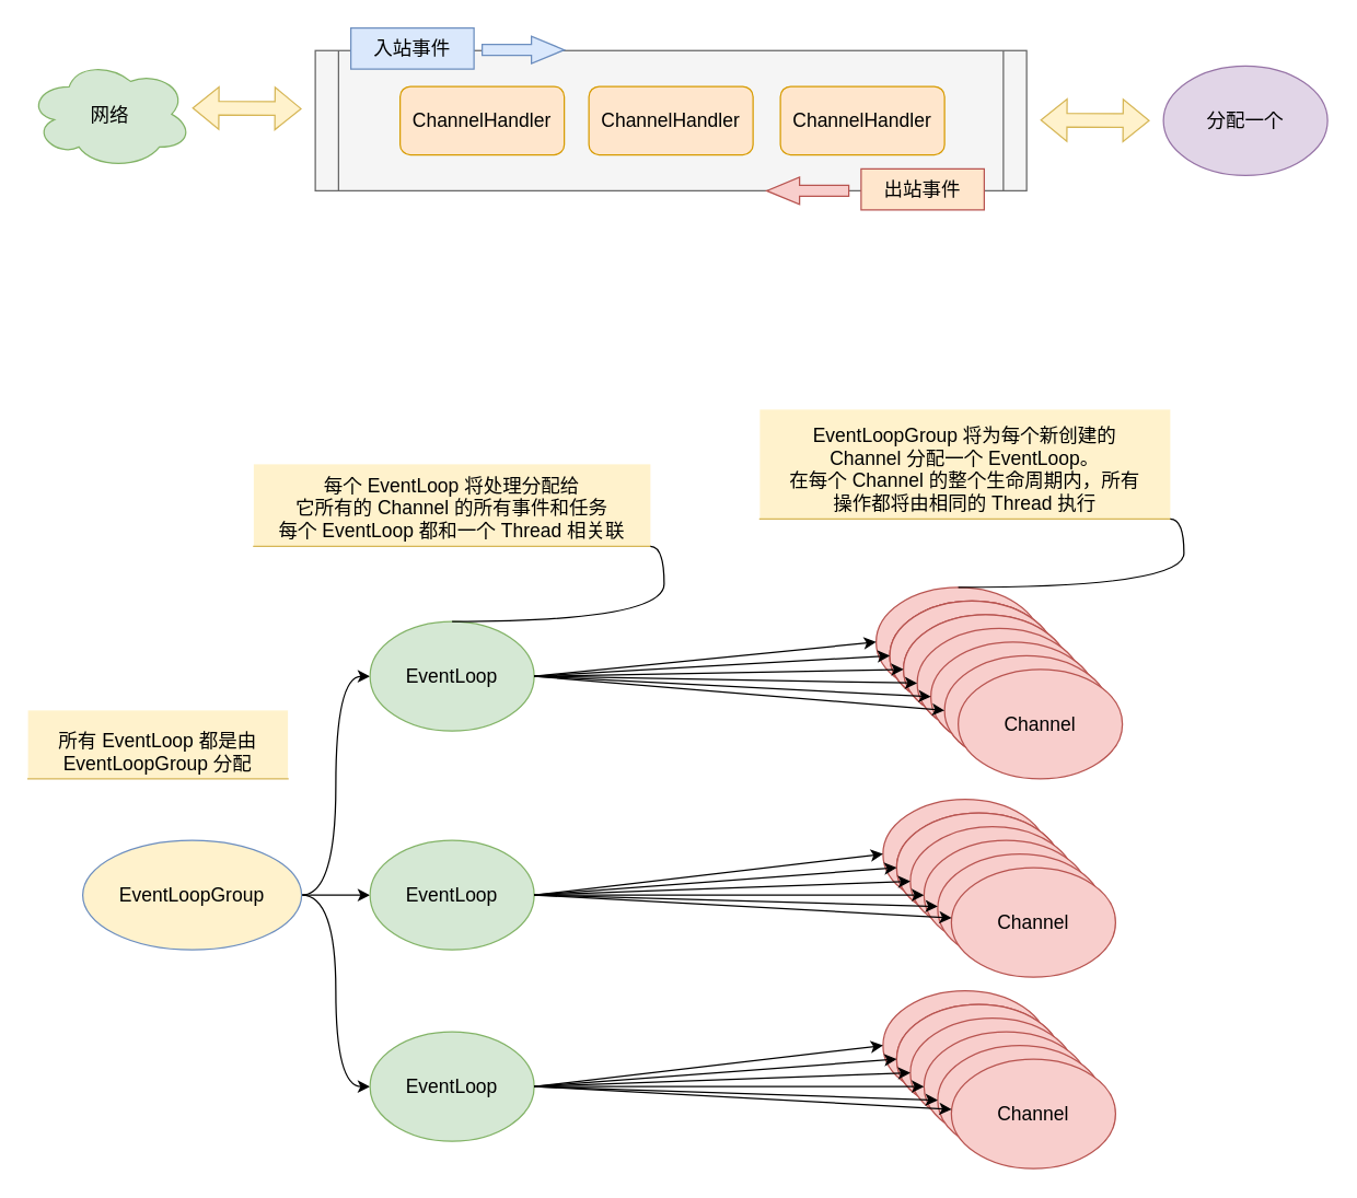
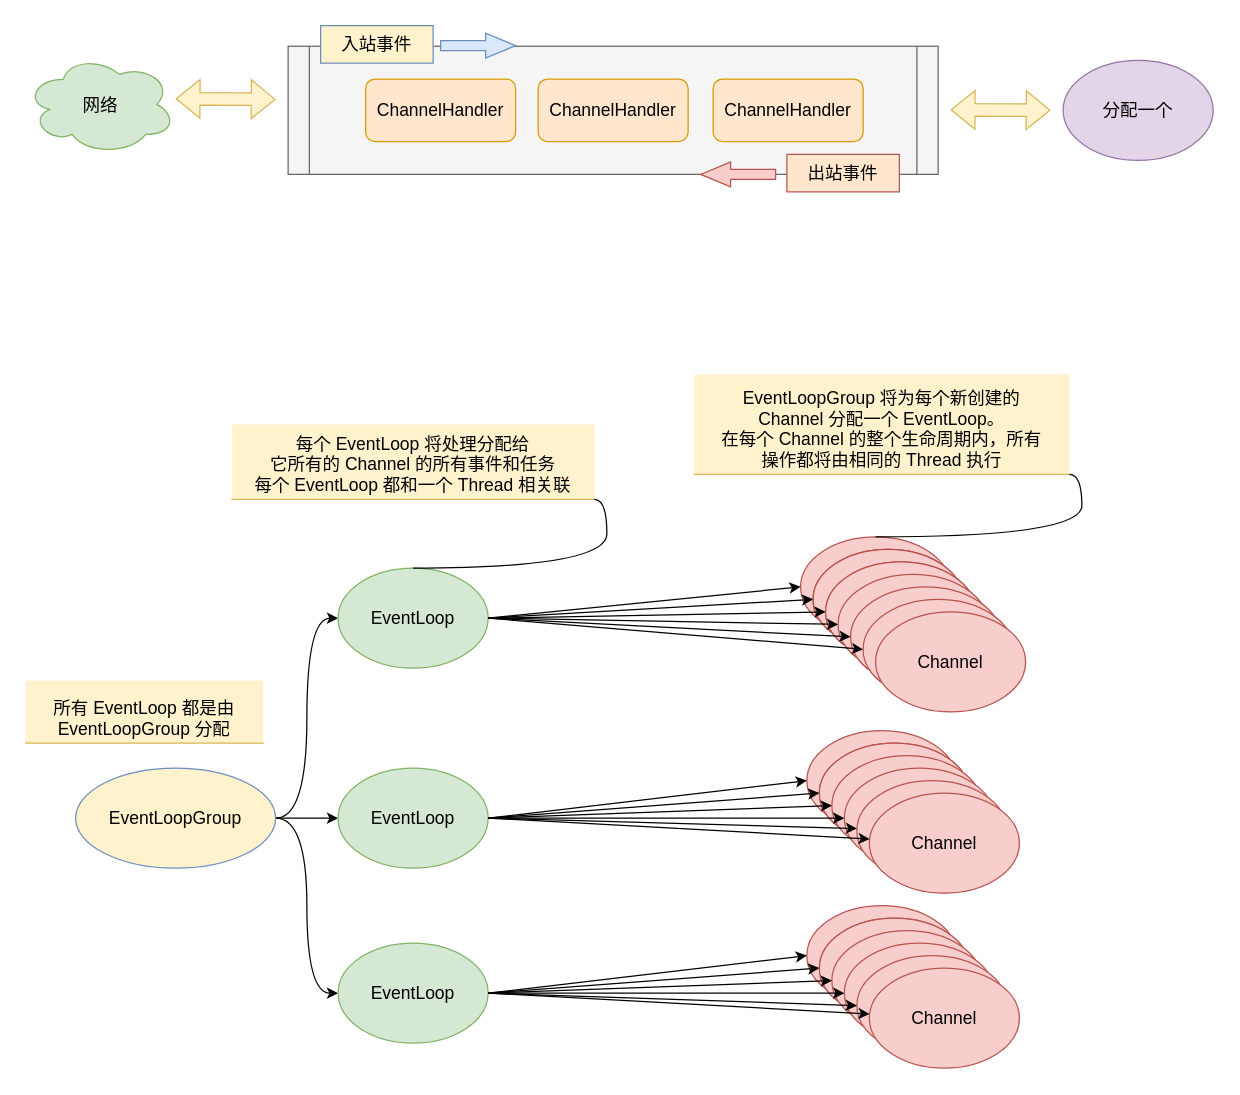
  <mxCell id="0" />
  <mxCell id="1" parent="0" />
  <mxCell id="2" value="&lt;font style=&quot;font-size: 14px;&quot; color=&quot;#000000&quot;&gt;网络&lt;/font&gt;" style="ellipse;shape=cloud;whiteSpace=wrap;html=1;fontSize=16;fillColor=#d5e8d4;strokeColor=#82b366;" vertex="1" parent="1"><mxGeometry x="20" y="43" width="120" height="80" as="geometry" /></mxCell>
  <mxCell id="3" value="" style="shape=process;whiteSpace=wrap;html=1;backgroundOutline=1;fontSize=14;size=0.033;fillColor=#f5f5f5;strokeColor=#666666;fontColor=#333333;" vertex="1" parent="1"><mxGeometry x="230" y="36.5" width="520" height="102.5" as="geometry" /></mxCell>
  <mxCell id="4" value="" style="shape=flexArrow;endArrow=classic;startArrow=classic;html=1;rounded=0;fontSize=14;fontColor=#000000;fillColor=#fff2cc;strokeColor=#d6b656;" edge="1" parent="1"><mxGeometry width="100" height="100" relative="1" as="geometry"><mxPoint x="140" y="78.5" as="sourcePoint" /><mxPoint x="220" y="79" as="targetPoint" /><Array as="points" /></mxGeometry></mxCell>
  <mxCell id="5" value="ChannelHandler" style="rounded=1;whiteSpace=wrap;html=1;fontSize=14;fillColor=#ffe6cc;strokeColor=#d79b00;" vertex="1" parent="1"><mxGeometry x="570" y="62.75" width="120" height="50" as="geometry" /></mxCell>
  <mxCell id="6" value="ChannelHandler" style="rounded=1;whiteSpace=wrap;html=1;fontSize=14;fillColor=#ffe6cc;strokeColor=#d79b00;" vertex="1" parent="1"><mxGeometry x="292" y="62.75" width="120" height="50" as="geometry" /></mxCell>
  <mxCell id="7" value="ChannelHandler" style="rounded=1;whiteSpace=wrap;html=1;fontSize=14;fillColor=#ffe6cc;strokeColor=#d79b00;" vertex="1" parent="1"><mxGeometry x="430" y="62.75" width="120" height="50" as="geometry" /></mxCell>
- <mxCell id="8" value="入站事件" style="rounded=0;whiteSpace=wrap;html=1;fontSize=14;fillColor=#dae8fc;strokeColor=#6c8ebf;" vertex="1" parent="1"><mxGeometry x="256" y="20" width="90" height="30" as="geometry" /></mxCell>
+ <mxCell id="8" value="入站事件" style="rounded=0;whiteSpace=wrap;html=1;fontSize=14;fillColor=#fff2cc;strokeColor=#6c8ebf;" vertex="1" parent="1"><mxGeometry x="256" y="20" width="90" height="30" as="geometry" /></mxCell>
  <mxCell id="9" value="" style="shape=singleArrow;whiteSpace=wrap;html=1;arrowWidth=0.4;arrowSize=0.4;fontSize=14;rounded=0;fillColor=#dae8fc;strokeColor=#6c8ebf;" vertex="1" parent="1"><mxGeometry x="352" y="26" width="60" height="20" as="geometry" /></mxCell>
  <mxCell id="10" value="出站事件" style="rounded=0;whiteSpace=wrap;html=1;fontSize=14;fillColor=#ffe6cc;strokeColor=#b85450;" vertex="1" parent="1"><mxGeometry x="629" y="123" width="90" height="30" as="geometry" /></mxCell>
  <mxCell id="11" value="" style="shape=singleArrow;whiteSpace=wrap;html=1;arrowWidth=0.4;arrowSize=0.4;fontSize=14;rounded=0;fillColor=#f8cecc;strokeColor=#b85450;rotation=-180;" vertex="1" parent="1"><mxGeometry x="560" y="129" width="60" height="20" as="geometry" /></mxCell>
  <mxCell id="12" value="" style="shape=flexArrow;endArrow=classic;startArrow=classic;html=1;rounded=0;fontSize=14;fontColor=#000000;fillColor=#fff2cc;strokeColor=#d6b656;" edge="1" parent="1"><mxGeometry width="100" height="100" relative="1" as="geometry"><mxPoint x="760" y="87.25" as="sourcePoint" /><mxPoint x="840" y="87.75" as="targetPoint" /><Array as="points" /></mxGeometry></mxCell>
  <mxCell id="13" value="分配一个" style="ellipse;whiteSpace=wrap;html=1;fontSize=14;fillColor=#e1d5e7;strokeColor=#9673a6;" vertex="1" parent="1"><mxGeometry x="850" y="47.75" width="120" height="80" as="geometry" /></mxCell>
  <mxCell id="14" style="edgeStyle=orthogonalEdgeStyle;rounded=0;orthogonalLoop=1;jettySize=auto;html=1;exitX=1;exitY=0.5;exitDx=0;exitDy=0;entryX=0;entryY=0.5;entryDx=0;entryDy=0;fontSize=14;fontColor=#000000;curved=1;" edge="1" parent="1" source="17" target="18"><mxGeometry relative="1" as="geometry" /></mxCell>
  <mxCell id="15" style="edgeStyle=orthogonalEdgeStyle;curved=1;rounded=0;orthogonalLoop=1;jettySize=auto;html=1;exitX=1;exitY=0.5;exitDx=0;exitDy=0;fontSize=14;fontColor=#000000;" edge="1" parent="1" source="17" target="20"><mxGeometry relative="1" as="geometry" /></mxCell>
  <mxCell id="16" style="edgeStyle=orthogonalEdgeStyle;curved=1;rounded=0;orthogonalLoop=1;jettySize=auto;html=1;exitX=1;exitY=0.5;exitDx=0;exitDy=0;entryX=0;entryY=0.5;entryDx=0;entryDy=0;fontSize=14;fontColor=#000000;" edge="1" parent="1" source="17" target="19"><mxGeometry relative="1" as="geometry" /></mxCell>
  <mxCell id="17" value="EventLoopGroup" style="ellipse;whiteSpace=wrap;html=1;fontSize=14;fillColor=#fff2cc;strokeColor=#6c8ebf;" vertex="1" parent="1"><mxGeometry x="60" y="614" width="160" height="80" as="geometry" /></mxCell>
  <mxCell id="18" value="EventLoop" style="ellipse;whiteSpace=wrap;html=1;fontSize=14;fillColor=#d5e8d4;strokeColor=#82b366;" vertex="1" parent="1"><mxGeometry x="270" y="454" width="120" height="80" as="geometry" /></mxCell>
  <mxCell id="19" value="EventLoop" style="ellipse;whiteSpace=wrap;html=1;fontSize=14;fillColor=#d5e8d4;strokeColor=#82b366;" vertex="1" parent="1"><mxGeometry x="270" y="754" width="120" height="80" as="geometry" /></mxCell>
  <mxCell id="20" value="EventLoop" style="ellipse;whiteSpace=wrap;html=1;fontSize=14;fillColor=#d5e8d4;strokeColor=#82b366;" vertex="1" parent="1"><mxGeometry x="270" y="614" width="120" height="80" as="geometry" /></mxCell>
  <mxCell id="21" value="Channel" style="ellipse;whiteSpace=wrap;html=1;fontSize=14;fillColor=#f8cecc;strokeColor=#b85450;" vertex="1" parent="1"><mxGeometry x="640" y="429" width="120" height="80" as="geometry" /></mxCell>
  <mxCell id="22" value="Channel" style="ellipse;whiteSpace=wrap;html=1;fontSize=14;fillColor=#f8cecc;strokeColor=#b85450;" vertex="1" parent="1"><mxGeometry x="650" y="439" width="120" height="80" as="geometry" /></mxCell>
  <mxCell id="23" value="Channel" style="ellipse;whiteSpace=wrap;html=1;fontSize=14;fillColor=#f8cecc;strokeColor=#b85450;" vertex="1" parent="1"><mxGeometry x="650" y="439" width="120" height="80" as="geometry" /></mxCell>
  <mxCell id="24" value="Channel" style="ellipse;whiteSpace=wrap;html=1;fontSize=14;fillColor=#f8cecc;strokeColor=#b85450;" vertex="1" parent="1"><mxGeometry x="660" y="449" width="120" height="80" as="geometry" /></mxCell>
  <mxCell id="25" value="Channel" style="ellipse;whiteSpace=wrap;html=1;fontSize=14;fillColor=#f8cecc;strokeColor=#b85450;" vertex="1" parent="1"><mxGeometry x="670" y="459" width="120" height="80" as="geometry" /></mxCell>
  <mxCell id="26" value="Channel" style="ellipse;whiteSpace=wrap;html=1;fontSize=14;fillColor=#f8cecc;strokeColor=#b85450;" vertex="1" parent="1"><mxGeometry x="680" y="469" width="120" height="80" as="geometry" /></mxCell>
  <mxCell id="27" value="Channel" style="ellipse;whiteSpace=wrap;html=1;fontSize=14;fillColor=#f8cecc;strokeColor=#b85450;" vertex="1" parent="1"><mxGeometry x="690" y="479" width="120" height="80" as="geometry" /></mxCell>
  <mxCell id="28" value="Channel" style="ellipse;whiteSpace=wrap;html=1;fontSize=14;fillColor=#f8cecc;strokeColor=#b85450;" vertex="1" parent="1"><mxGeometry x="650" y="439" width="120" height="80" as="geometry" /></mxCell>
  <mxCell id="29" value="Channel" style="ellipse;whiteSpace=wrap;html=1;fontSize=14;fillColor=#f8cecc;strokeColor=#b85450;" vertex="1" parent="1"><mxGeometry x="660" y="449" width="120" height="80" as="geometry" /></mxCell>
  <mxCell id="30" value="Channel" style="ellipse;whiteSpace=wrap;html=1;fontSize=14;fillColor=#f8cecc;strokeColor=#b85450;" vertex="1" parent="1"><mxGeometry x="660" y="449" width="120" height="80" as="geometry" /></mxCell>
  <mxCell id="31" value="Channel" style="ellipse;whiteSpace=wrap;html=1;fontSize=14;fillColor=#f8cecc;strokeColor=#b85450;" vertex="1" parent="1"><mxGeometry x="670" y="459" width="120" height="80" as="geometry" /></mxCell>
  <mxCell id="32" value="Channel" style="ellipse;whiteSpace=wrap;html=1;fontSize=14;fillColor=#f8cecc;strokeColor=#b85450;" vertex="1" parent="1"><mxGeometry x="680" y="469" width="120" height="80" as="geometry" /></mxCell>
  <mxCell id="33" value="Channel" style="ellipse;whiteSpace=wrap;html=1;fontSize=14;fillColor=#f8cecc;strokeColor=#b85450;" vertex="1" parent="1"><mxGeometry x="690" y="479" width="120" height="80" as="geometry" /></mxCell>
  <mxCell id="34" value="Channel" style="ellipse;whiteSpace=wrap;html=1;fontSize=14;fillColor=#f8cecc;strokeColor=#b85450;" vertex="1" parent="1"><mxGeometry x="700" y="489" width="120" height="80" as="geometry" /></mxCell>
  <mxCell id="35" value="Channel" style="ellipse;whiteSpace=wrap;html=1;fontSize=14;fillColor=#f8cecc;strokeColor=#b85450;" vertex="1" parent="1"><mxGeometry x="645" y="584" width="120" height="80" as="geometry" /></mxCell>
  <mxCell id="36" value="Channel" style="ellipse;whiteSpace=wrap;html=1;fontSize=14;fillColor=#f8cecc;strokeColor=#b85450;" vertex="1" parent="1"><mxGeometry x="655" y="594" width="120" height="80" as="geometry" /></mxCell>
  <mxCell id="37" value="Channel" style="ellipse;whiteSpace=wrap;html=1;fontSize=14;fillColor=#f8cecc;strokeColor=#b85450;" vertex="1" parent="1"><mxGeometry x="655" y="594" width="120" height="80" as="geometry" /></mxCell>
  <mxCell id="38" value="Channel" style="ellipse;whiteSpace=wrap;html=1;fontSize=14;fillColor=#f8cecc;strokeColor=#b85450;" vertex="1" parent="1"><mxGeometry x="665" y="604" width="120" height="80" as="geometry" /></mxCell>
  <mxCell id="39" value="Channel" style="ellipse;whiteSpace=wrap;html=1;fontSize=14;fillColor=#f8cecc;strokeColor=#b85450;" vertex="1" parent="1"><mxGeometry x="675" y="614" width="120" height="80" as="geometry" /></mxCell>
  <mxCell id="40" value="Channel" style="ellipse;whiteSpace=wrap;html=1;fontSize=14;fillColor=#f8cecc;strokeColor=#b85450;" vertex="1" parent="1"><mxGeometry x="685" y="624" width="120" height="80" as="geometry" /></mxCell>
  <mxCell id="41" value="Channel" style="ellipse;whiteSpace=wrap;html=1;fontSize=14;fillColor=#f8cecc;strokeColor=#b85450;" vertex="1" parent="1"><mxGeometry x="695" y="634" width="120" height="80" as="geometry" /></mxCell>
  <mxCell id="42" value="Channel" style="ellipse;whiteSpace=wrap;html=1;fontSize=14;fillColor=#f8cecc;strokeColor=#b85450;" vertex="1" parent="1"><mxGeometry x="645" y="724" width="120" height="80" as="geometry" /></mxCell>
  <mxCell id="43" value="Channel" style="ellipse;whiteSpace=wrap;html=1;fontSize=14;fillColor=#f8cecc;strokeColor=#b85450;" vertex="1" parent="1"><mxGeometry x="655" y="734" width="120" height="80" as="geometry" /></mxCell>
  <mxCell id="44" value="Channel" style="ellipse;whiteSpace=wrap;html=1;fontSize=14;fillColor=#f8cecc;strokeColor=#b85450;" vertex="1" parent="1"><mxGeometry x="655" y="734" width="120" height="80" as="geometry" /></mxCell>
  <mxCell id="45" value="Channel" style="ellipse;whiteSpace=wrap;html=1;fontSize=14;fillColor=#f8cecc;strokeColor=#b85450;" vertex="1" parent="1"><mxGeometry x="665" y="744" width="120" height="80" as="geometry" /></mxCell>
  <mxCell id="46" value="Channel" style="ellipse;whiteSpace=wrap;html=1;fontSize=14;fillColor=#f8cecc;strokeColor=#b85450;" vertex="1" parent="1"><mxGeometry x="675" y="754" width="120" height="80" as="geometry" /></mxCell>
  <mxCell id="47" value="Channel" style="ellipse;whiteSpace=wrap;html=1;fontSize=14;fillColor=#f8cecc;strokeColor=#b85450;" vertex="1" parent="1"><mxGeometry x="685" y="764" width="120" height="80" as="geometry" /></mxCell>
  <mxCell id="48" value="Channel" style="ellipse;whiteSpace=wrap;html=1;fontSize=14;fillColor=#f8cecc;strokeColor=#b85450;" vertex="1" parent="1"><mxGeometry x="695" y="774" width="120" height="80" as="geometry" /></mxCell>
  <mxCell id="49" style="edgeStyle=none;rounded=0;orthogonalLoop=1;jettySize=auto;html=1;exitX=1;exitY=0.5;exitDx=0;exitDy=0;entryX=0;entryY=0.5;entryDx=0;entryDy=0;fontSize=14;fontColor=#000000;" edge="1" parent="1" source="20" target="35"><mxGeometry relative="1" as="geometry" /></mxCell>
  <mxCell id="50" style="edgeStyle=none;rounded=0;orthogonalLoop=1;jettySize=auto;html=1;exitX=1;exitY=0.5;exitDx=0;exitDy=0;entryX=0;entryY=0.5;entryDx=0;entryDy=0;fontSize=14;fontColor=#000000;" edge="1" parent="1" source="20" target="38"><mxGeometry relative="1" as="geometry" /></mxCell>
  <mxCell id="51" style="edgeStyle=none;rounded=0;orthogonalLoop=1;jettySize=auto;html=1;exitX=1;exitY=0.5;exitDx=0;exitDy=0;entryX=0;entryY=0.5;entryDx=0;entryDy=0;fontSize=14;fontColor=#000000;" edge="1" parent="1" source="20" target="39"><mxGeometry relative="1" as="geometry" /></mxCell>
  <mxCell id="52" style="edgeStyle=none;rounded=0;orthogonalLoop=1;jettySize=auto;html=1;exitX=1;exitY=0.5;exitDx=0;exitDy=0;fontSize=14;fontColor=#000000;" edge="1" parent="1" source="20" target="40"><mxGeometry relative="1" as="geometry" /></mxCell>
  <mxCell id="53" style="edgeStyle=none;rounded=0;orthogonalLoop=1;jettySize=auto;html=1;exitX=1;exitY=0.5;exitDx=0;exitDy=0;fontSize=14;fontColor=#000000;" edge="1" parent="1" source="20" target="41"><mxGeometry relative="1" as="geometry" /></mxCell>
  <mxCell id="54" style="edgeStyle=none;rounded=0;orthogonalLoop=1;jettySize=auto;html=1;exitX=1;exitY=0.5;exitDx=0;exitDy=0;entryX=0;entryY=0.5;entryDx=0;entryDy=0;fontSize=14;fontColor=#000000;" edge="1" parent="1" source="20" target="37"><mxGeometry relative="1" as="geometry" /></mxCell>
  <mxCell id="55" style="edgeStyle=none;rounded=0;orthogonalLoop=1;jettySize=auto;html=1;exitX=1;exitY=0.5;exitDx=0;exitDy=0;entryX=0;entryY=0.5;entryDx=0;entryDy=0;fontSize=14;fontColor=#000000;" edge="1" parent="1" source="19" target="42"><mxGeometry relative="1" as="geometry" /></mxCell>
  <mxCell id="56" style="edgeStyle=none;rounded=0;orthogonalLoop=1;jettySize=auto;html=1;exitX=1;exitY=0.5;exitDx=0;exitDy=0;entryX=0;entryY=0.5;entryDx=0;entryDy=0;fontSize=14;fontColor=#000000;" edge="1" parent="1" source="19" target="44"><mxGeometry relative="1" as="geometry" /></mxCell>
  <mxCell id="57" style="edgeStyle=none;rounded=0;orthogonalLoop=1;jettySize=auto;html=1;exitX=1;exitY=0.5;exitDx=0;exitDy=0;entryX=0;entryY=0.5;entryDx=0;entryDy=0;fontSize=14;fontColor=#000000;" edge="1" parent="1" source="19" target="45"><mxGeometry relative="1" as="geometry" /></mxCell>
  <mxCell id="58" style="edgeStyle=none;rounded=0;orthogonalLoop=1;jettySize=auto;html=1;exitX=1;exitY=0.5;exitDx=0;exitDy=0;entryX=0;entryY=0.5;entryDx=0;entryDy=0;fontSize=14;fontColor=#000000;" edge="1" parent="1" source="19" target="46"><mxGeometry relative="1" as="geometry" /></mxCell>
  <mxCell id="59" style="edgeStyle=none;rounded=0;orthogonalLoop=1;jettySize=auto;html=1;exitX=1;exitY=0.5;exitDx=0;exitDy=0;entryX=0;entryY=0.5;entryDx=0;entryDy=0;fontSize=14;fontColor=#000000;" edge="1" parent="1" source="19" target="47"><mxGeometry relative="1" as="geometry" /></mxCell>
  <mxCell id="60" style="edgeStyle=none;rounded=0;orthogonalLoop=1;jettySize=auto;html=1;exitX=1;exitY=0.5;exitDx=0;exitDy=0;fontSize=14;fontColor=#000000;" edge="1" parent="1" source="19" target="48"><mxGeometry relative="1" as="geometry" /></mxCell>
  <mxCell id="61" style="rounded=0;orthogonalLoop=1;jettySize=auto;html=1;exitX=1;exitY=0.5;exitDx=0;exitDy=0;entryX=0;entryY=0.5;entryDx=0;entryDy=0;fontSize=14;fontColor=#000000;" edge="1" parent="1" source="18" target="21"><mxGeometry relative="1" as="geometry" /></mxCell>
  <mxCell id="62" style="edgeStyle=none;rounded=0;orthogonalLoop=1;jettySize=auto;html=1;exitX=1;exitY=0.5;exitDx=0;exitDy=0;entryX=0;entryY=0.5;entryDx=0;entryDy=0;fontSize=14;fontColor=#000000;" edge="1" parent="1" source="18" target="23"><mxGeometry relative="1" as="geometry" /></mxCell>
  <mxCell id="63" style="edgeStyle=none;rounded=0;orthogonalLoop=1;jettySize=auto;html=1;exitX=1;exitY=0.5;exitDx=0;exitDy=0;entryX=0;entryY=0.5;entryDx=0;entryDy=0;fontSize=14;fontColor=#000000;" edge="1" parent="1" source="18" target="24"><mxGeometry relative="1" as="geometry" /></mxCell>
  <mxCell id="64" style="edgeStyle=none;rounded=0;orthogonalLoop=1;jettySize=auto;html=1;exitX=1;exitY=0.5;exitDx=0;exitDy=0;entryX=0;entryY=0.5;entryDx=0;entryDy=0;fontSize=14;fontColor=#000000;" edge="1" parent="1" source="18" target="25"><mxGeometry relative="1" as="geometry" /></mxCell>
  <mxCell id="65" style="edgeStyle=none;rounded=0;orthogonalLoop=1;jettySize=auto;html=1;exitX=1;exitY=0.5;exitDx=0;exitDy=0;entryX=0;entryY=0.5;entryDx=0;entryDy=0;fontSize=14;fontColor=#000000;" edge="1" parent="1" source="18" target="26"><mxGeometry relative="1" as="geometry" /></mxCell>
  <mxCell id="66" style="edgeStyle=none;rounded=0;orthogonalLoop=1;jettySize=auto;html=1;exitX=1;exitY=0.5;exitDx=0;exitDy=0;entryX=0;entryY=0.5;entryDx=0;entryDy=0;fontSize=14;fontColor=#000000;" edge="1" parent="1" source="18" target="27"><mxGeometry relative="1" as="geometry" /></mxCell>
- <mxCell id="67" value="所有 EventLoop 都是由&lt;br&gt;EventLoopGroup 分配" style="whiteSpace=wrap;html=1;shape=partialRectangle;top=0;left=0;bottom=1;right=0;points=[[0,1],[1,1]];fillColor=#fff2cc;align=center;verticalAlign=bottom;routingCenterY=0.5;snapToPoint=1;recursiveResize=0;autosize=1;treeFolding=1;treeMoving=1;newEdgeStyle={&quot;edgeStyle&quot;:&quot;entityRelationEdgeStyle&quot;,&quot;startArrow&quot;:&quot;none&quot;,&quot;endArrow&quot;:&quot;none&quot;,&quot;segment&quot;:10,&quot;curved&quot;:1};fontSize=14;strokeColor=#d6b656;" vertex="1" parent="1"><mxGeometry x="20" y="519" width="190" height="50" as="geometry" /></mxCell>
+ <mxCell id="67" value="所有 EventLoop 都是由&lt;br&gt;EventLoopGroup 分配" style="whiteSpace=wrap;html=1;shape=partialRectangle;top=0;left=0;bottom=1;right=0;points=[[0,1],[1,1]];fillColor=#fff2cc;align=center;verticalAlign=bottom;routingCenterY=0.5;snapToPoint=1;recursiveResize=0;autosize=1;treeFolding=1;treeMoving=1;newEdgeStyle={&quot;edgeStyle&quot;:&quot;entityRelationEdgeStyle&quot;,&quot;startArrow&quot;:&quot;none&quot;,&quot;endArrow&quot;:&quot;none&quot;,&quot;segment&quot;:10,&quot;curved&quot;:1};fontSize=14;strokeColor=#d6b656;" vertex="1" parent="1"><mxGeometry x="20" y="544" width="190" height="50" as="geometry" /></mxCell>
  <mxCell id="68" value="每个 EventLoop 将处理分配给&lt;br&gt;它所有的 Channel 的所有事件和任务&lt;br&gt;每个 EventLoop 都和一个 Thread 相关联" style="whiteSpace=wrap;html=1;shape=partialRectangle;top=0;left=0;bottom=1;right=0;points=[[0,1],[1,1]];fillColor=#fff2cc;align=center;verticalAlign=bottom;routingCenterY=0.5;snapToPoint=1;recursiveResize=0;autosize=1;treeFolding=1;treeMoving=1;newEdgeStyle={&quot;edgeStyle&quot;:&quot;entityRelationEdgeStyle&quot;,&quot;startArrow&quot;:&quot;none&quot;,&quot;endArrow&quot;:&quot;none&quot;,&quot;segment&quot;:10,&quot;curved&quot;:1};fontSize=14;strokeColor=#d6b656;" vertex="1" parent="1"><mxGeometry x="185" y="339" width="290" height="60" as="geometry" /></mxCell>
  <mxCell id="69" value="" style="edgeStyle=entityRelationEdgeStyle;startArrow=none;endArrow=none;segment=10;curved=1;rounded=0;fontColor=#000000;fontSize=14;exitX=0.5;exitY=0;exitDx=0;exitDy=0;" edge="1" target="68" parent="1" source="18"><mxGeometry relative="1" as="geometry"><mxPoint x="270" y="369" as="sourcePoint" /></mxGeometry></mxCell>
  <mxCell id="70" value="EventLoopGroup 将为每个新创建的&lt;br&gt;Channel 分配一个 EventLoop。&lt;br&gt;在每个 Channel 的整个生命周期内，所有&lt;br&gt;操作都将由相同的 Thread 执行" style="whiteSpace=wrap;html=1;shape=partialRectangle;top=0;left=0;bottom=1;right=0;points=[[0,1],[1,1]];fillColor=#fff2cc;align=center;verticalAlign=bottom;routingCenterY=0.5;snapToPoint=1;recursiveResize=0;autosize=1;treeFolding=1;treeMoving=1;newEdgeStyle={&quot;edgeStyle&quot;:&quot;entityRelationEdgeStyle&quot;,&quot;startArrow&quot;:&quot;none&quot;,&quot;endArrow&quot;:&quot;none&quot;,&quot;segment&quot;:10,&quot;curved&quot;:1};fontSize=14;strokeColor=#d6b656;" vertex="1" parent="1"><mxGeometry x="555" y="299" width="300" height="80" as="geometry" /></mxCell>
  <mxCell id="71" value="" style="edgeStyle=entityRelationEdgeStyle;startArrow=none;endArrow=none;segment=10;curved=1;rounded=0;fontColor=#000000;fontSize=14;exitX=0.5;exitY=0;exitDx=0;exitDy=0;" edge="1" target="70" parent="1" source="21"><mxGeometry relative="1" as="geometry"><mxPoint x="719" y="359" as="sourcePoint" /></mxGeometry></mxCell>
